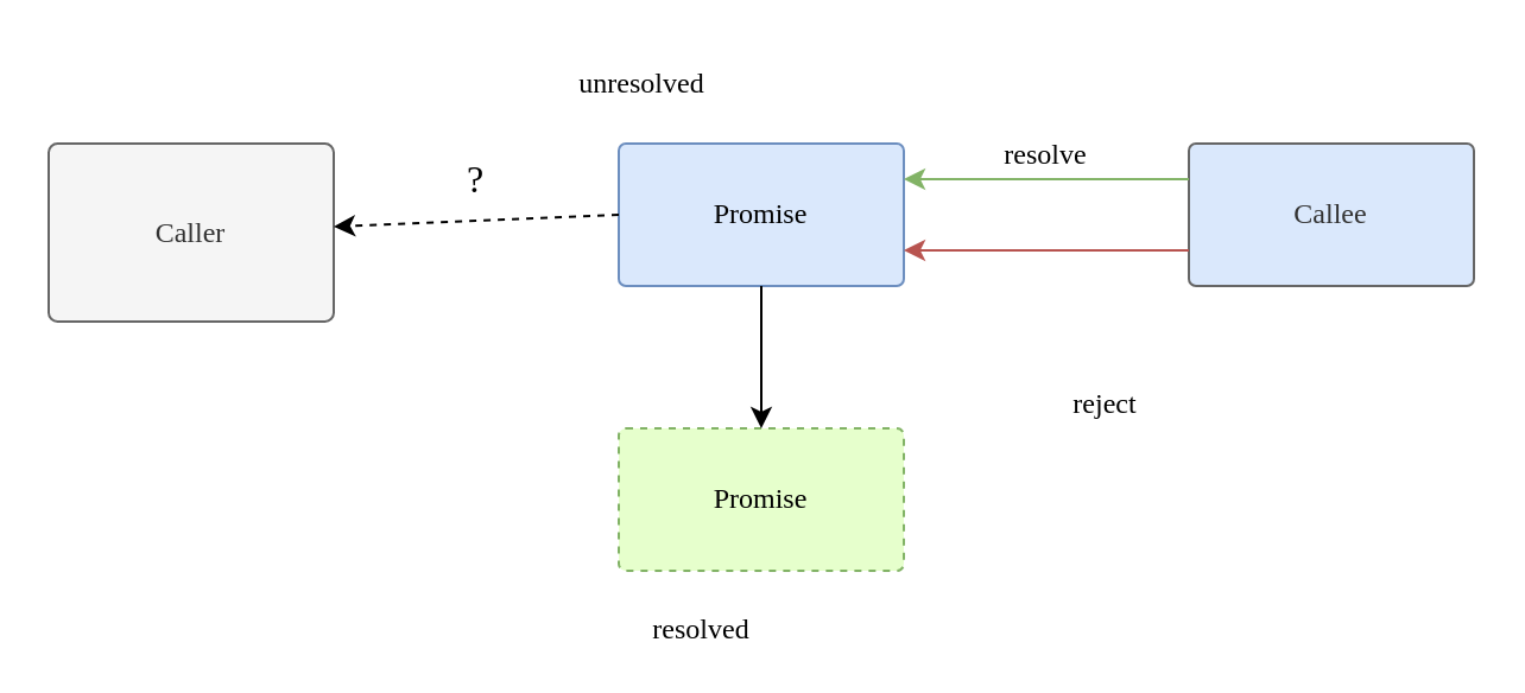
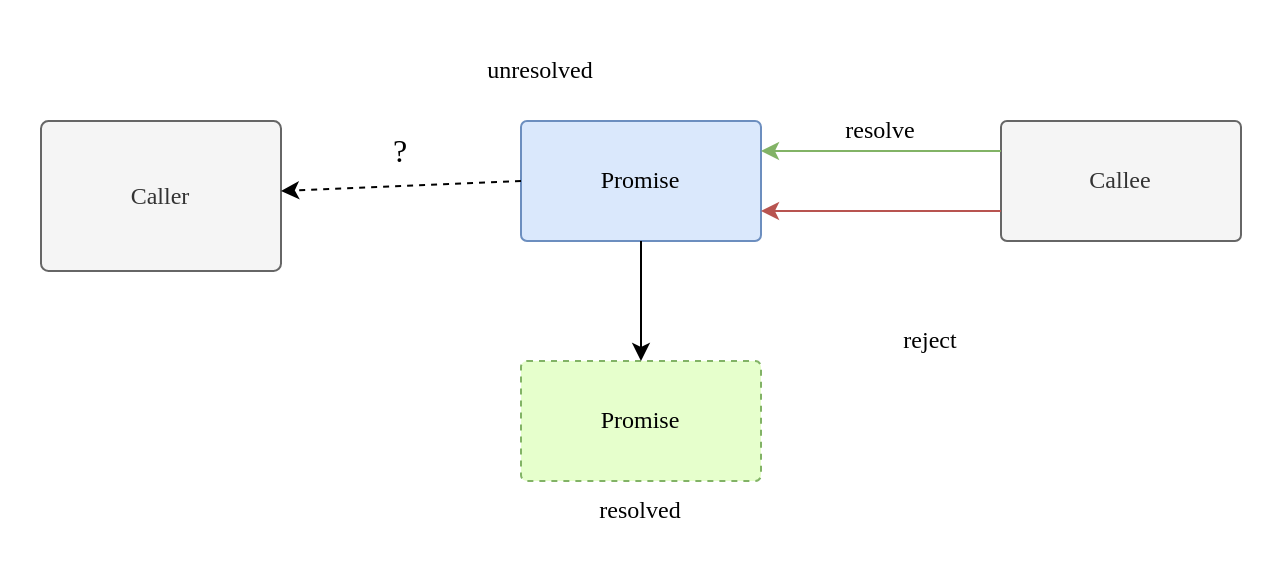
  <mxCell id="0" />
  <mxCell id="1" parent="0" />
  <mxCell id="2" value="Caller" style="rounded=1;whiteSpace=wrap;html=1;fontFamily=SF Mono;arcSize=5;fillColor=#f5f5f5;fontColor=#333333;strokeColor=#666666;" parent="1" vertex="1"><mxGeometry x="20" y="60" width="120" height="75" as="geometry" /></mxCell>
- <mxCell id="3" value="Callee" style="rounded=1;whiteSpace=wrap;html=1;fontFamily=SF Mono;arcSize=5;fillColor=#dae8fc;strokeColor=#666666;fontColor=#333333;" parent="1" vertex="1"><mxGeometry x="500" y="60" width="120" height="60" as="geometry" /></mxCell>
+ <mxCell id="3" value="Callee" style="rounded=1;whiteSpace=wrap;html=1;fontFamily=SF Mono;arcSize=5;fillColor=#f5f5f5;strokeColor=#666666;fontColor=#333333;" parent="1" vertex="1"><mxGeometry x="500" y="60" width="120" height="60" as="geometry" /></mxCell>
  <mxCell id="4" value="Promise" style="rounded=1;whiteSpace=wrap;html=1;fontFamily=SF Mono;fillColor=#dae8fc;strokeColor=#6c8ebf;arcSize=5;" parent="1" vertex="1"><mxGeometry x="260" y="60" width="120" height="60" as="geometry" /></mxCell>
  <mxCell id="5" value="" style="endArrow=classic;html=1;rounded=0;exitX=0;exitY=0.25;exitDx=0;exitDy=0;entryX=1;entryY=0.25;entryDx=0;entryDy=0;fillColor=#d5e8d4;strokeColor=#82b366;" parent="1" source="3" target="4" edge="1"><mxGeometry width="50" height="50" relative="1" as="geometry"><mxPoint x="500" y="430" as="sourcePoint" /><mxPoint x="550" y="380" as="targetPoint" /></mxGeometry></mxCell>
  <mxCell id="6" value="" style="endArrow=classic;html=1;rounded=0;exitX=0;exitY=0.75;exitDx=0;exitDy=0;entryX=1;entryY=0.75;entryDx=0;entryDy=0;fillColor=#f8cecc;strokeColor=#b85450;" parent="1" source="3" target="4" edge="1"><mxGeometry width="50" height="50" relative="1" as="geometry"><mxPoint x="340" y="380" as="sourcePoint" /><mxPoint x="390" y="330" as="targetPoint" /></mxGeometry></mxCell>
  <mxCell id="7" value="resolve" style="text;html=1;strokeColor=none;fillColor=none;align=center;verticalAlign=middle;whiteSpace=wrap;rounded=0;fontFamily=SF Mono;" parent="1" vertex="1"><mxGeometry x="410" y="50" width="60" height="30" as="geometry" /></mxCell>
  <mxCell id="8" value="reject" style="text;html=1;strokeColor=none;fillColor=none;align=center;verticalAlign=middle;whiteSpace=wrap;rounded=0;fontFamily=SF Mono;" parent="1" vertex="1"><mxGeometry x="435" y="155" width="60" height="30" as="geometry" /></mxCell>
  <mxCell id="9" value="Promise" style="rounded=1;whiteSpace=wrap;html=1;fontFamily=SF Mono;fillColor=#E6FFCC;strokeColor=#82b366;arcSize=5;dashed=1;" parent="1" vertex="1"><mxGeometry x="260" y="180" width="120" height="60" as="geometry" /></mxCell>
  <mxCell id="10" value="unresolved" style="text;html=1;strokeColor=none;fillColor=none;align=center;verticalAlign=middle;whiteSpace=wrap;rounded=0;fontFamily=SF Mono;" parent="1" vertex="1"><mxGeometry x="230" y="20" width="80" height="30" as="geometry" /></mxCell>
- <mxCell id="11" value="resolved" style="text;html=1;strokeColor=none;fillColor=none;align=center;verticalAlign=middle;whiteSpace=wrap;rounded=0;fontFamily=SF Mono;" parent="1" vertex="1"><mxGeometry x="255" y="250" width="80" height="30" as="geometry" /></mxCell>
+ <mxCell id="11" value="resolved" style="text;html=1;strokeColor=none;fillColor=none;align=center;verticalAlign=middle;whiteSpace=wrap;rounded=0;fontFamily=SF Mono;" parent="1" vertex="1"><mxGeometry x="280" y="240" width="80" height="30" as="geometry" /></mxCell>
  <mxCell id="12" value="" style="endArrow=classic;html=1;rounded=0;exitX=0.5;exitY=1;exitDx=0;exitDy=0;entryX=0.5;entryY=0;entryDx=0;entryDy=0;" parent="1" source="4" target="9" edge="1"><mxGeometry width="50" height="50" relative="1" as="geometry"><mxPoint x="330" y="230" as="sourcePoint" /><mxPoint x="380" y="180" as="targetPoint" /></mxGeometry></mxCell>
  <mxCell id="13" value="" style="endArrow=classic;html=1;rounded=0;exitX=0;exitY=0.5;exitDx=0;exitDy=0;dashed=1;" edge="1" parent="1" source="4" target="2"><mxGeometry width="50" height="50" relative="1" as="geometry"><mxPoint x="340" y="380" as="sourcePoint" /><mxPoint x="390" y="330" as="targetPoint" /></mxGeometry></mxCell>
  <mxCell id="14" value="&lt;font style=&quot;font-size: 16px;&quot;&gt;?&lt;/font&gt;" style="text;html=1;strokeColor=none;fillColor=none;align=center;verticalAlign=middle;whiteSpace=wrap;rounded=0;fontFamily=SF Mono;" vertex="1" parent="1"><mxGeometry x="170" y="60" width="60" height="30" as="geometry" /></mxCell>
